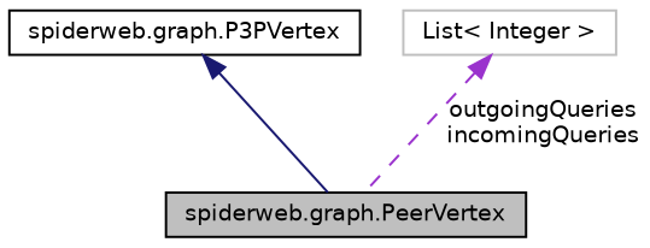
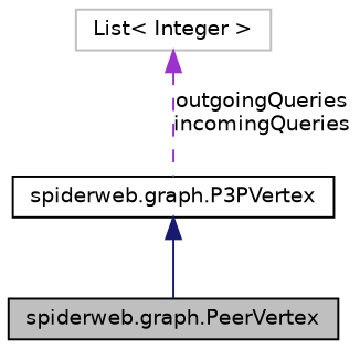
  digraph {
    node [color=black fillcolor=white fontname=Helvetica fontsize=10 shape=record style=filled]
    edge [dir=back fontname=Helvetica fontsize=10 labelfontname=Helvetica labelfontsize=10]
    n1 [fillcolor=grey75 fontcolor=black height=0.2 label="spiderweb.graph.PeerVertex" width=0.4]
    n2 [height=0.2 label="spiderweb.graph.P3PVertex" width=0.4]
    n3 [color=grey75 height=0.2 label="List\< Integer \>" width=0.4]
    n2 -> n1 [color=midnightblue style=solid]
-   n3 -> n1 [color=darkorchid3 label="outgoingQueries\nincomingQueries" style=dashed]
+   n3 -> n2 [color=darkorchid3 label="outgoingQueries\nincomingQueries" style=dashed]
  }
